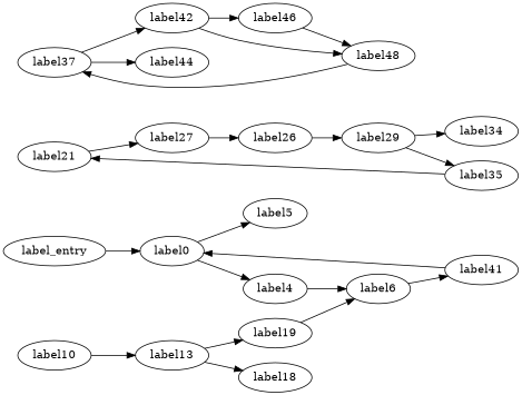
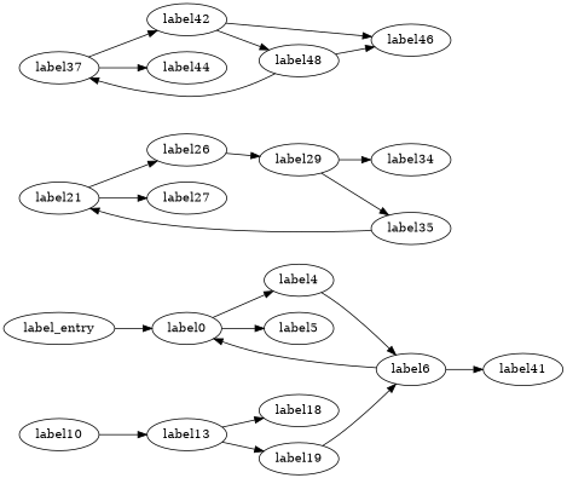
  digraph {
    rankdir=LR
    label_entry
    label0
    label4
    label5
    label6
    n6 [label=label41]
    label10
    label13
    label18
    label19
    label21
    label26
    label27
    label29
    label34
    label35
    label37
    label42
    label44
    label46
    label48
    label_entry -> label0
    label0 -> label4
    label0 -> label5
    label4 -> label6
    label6 -> n6
-   n6 -> label0
+   label6 -> label0
    label10 -> label13
    label13 -> label18
    label13 -> label19
    label19 -> label6
-   label27 -> label26
+   label21 -> label26
    label21 -> label27
    label26 -> label29
    label29 -> label34
    label29 -> label35
    label35 -> label21
    label37 -> label42
    label37 -> label44
    label42 -> label46
    label42 -> label48
-   label46 -> label48
+   label48 -> label46
    label48 -> label37
  }
